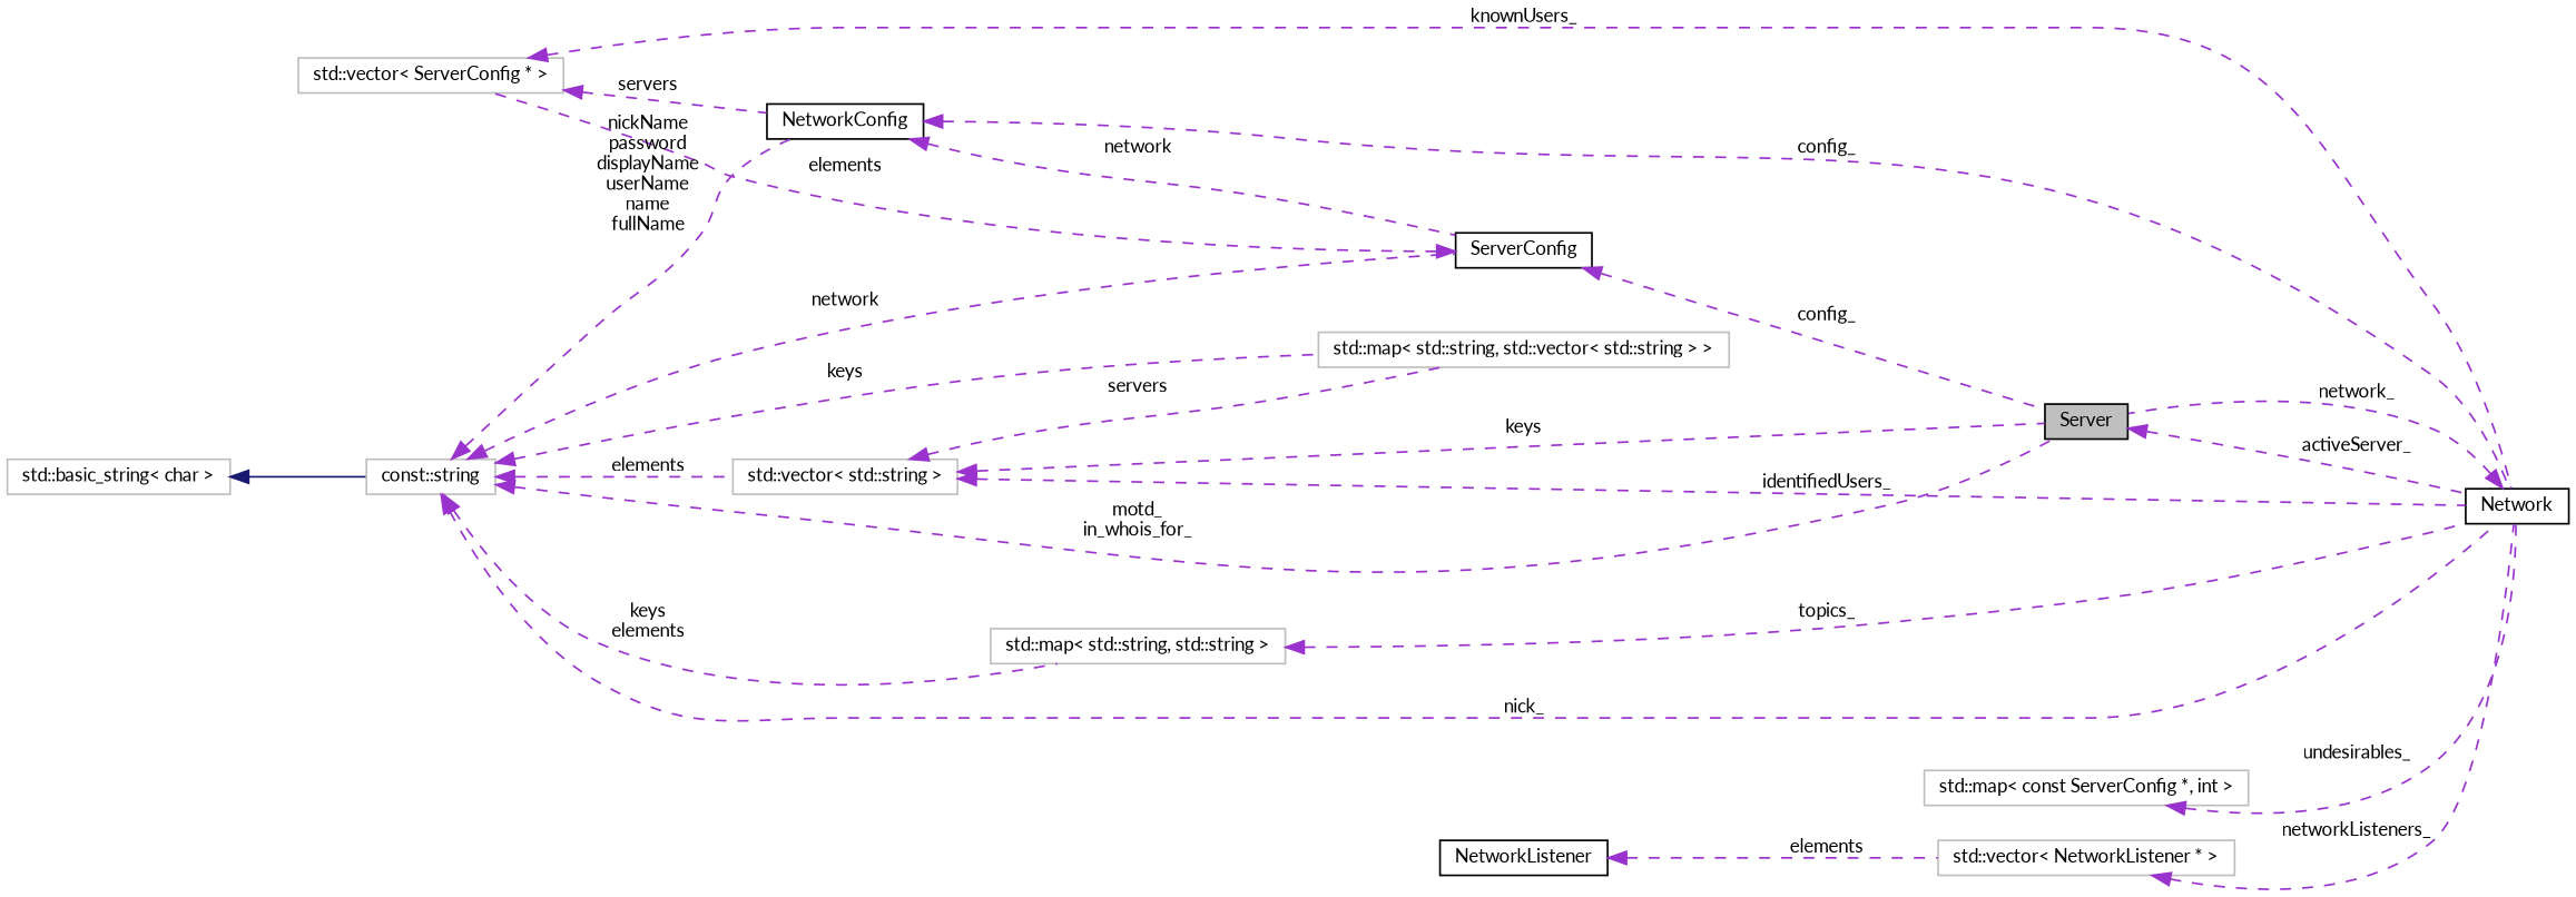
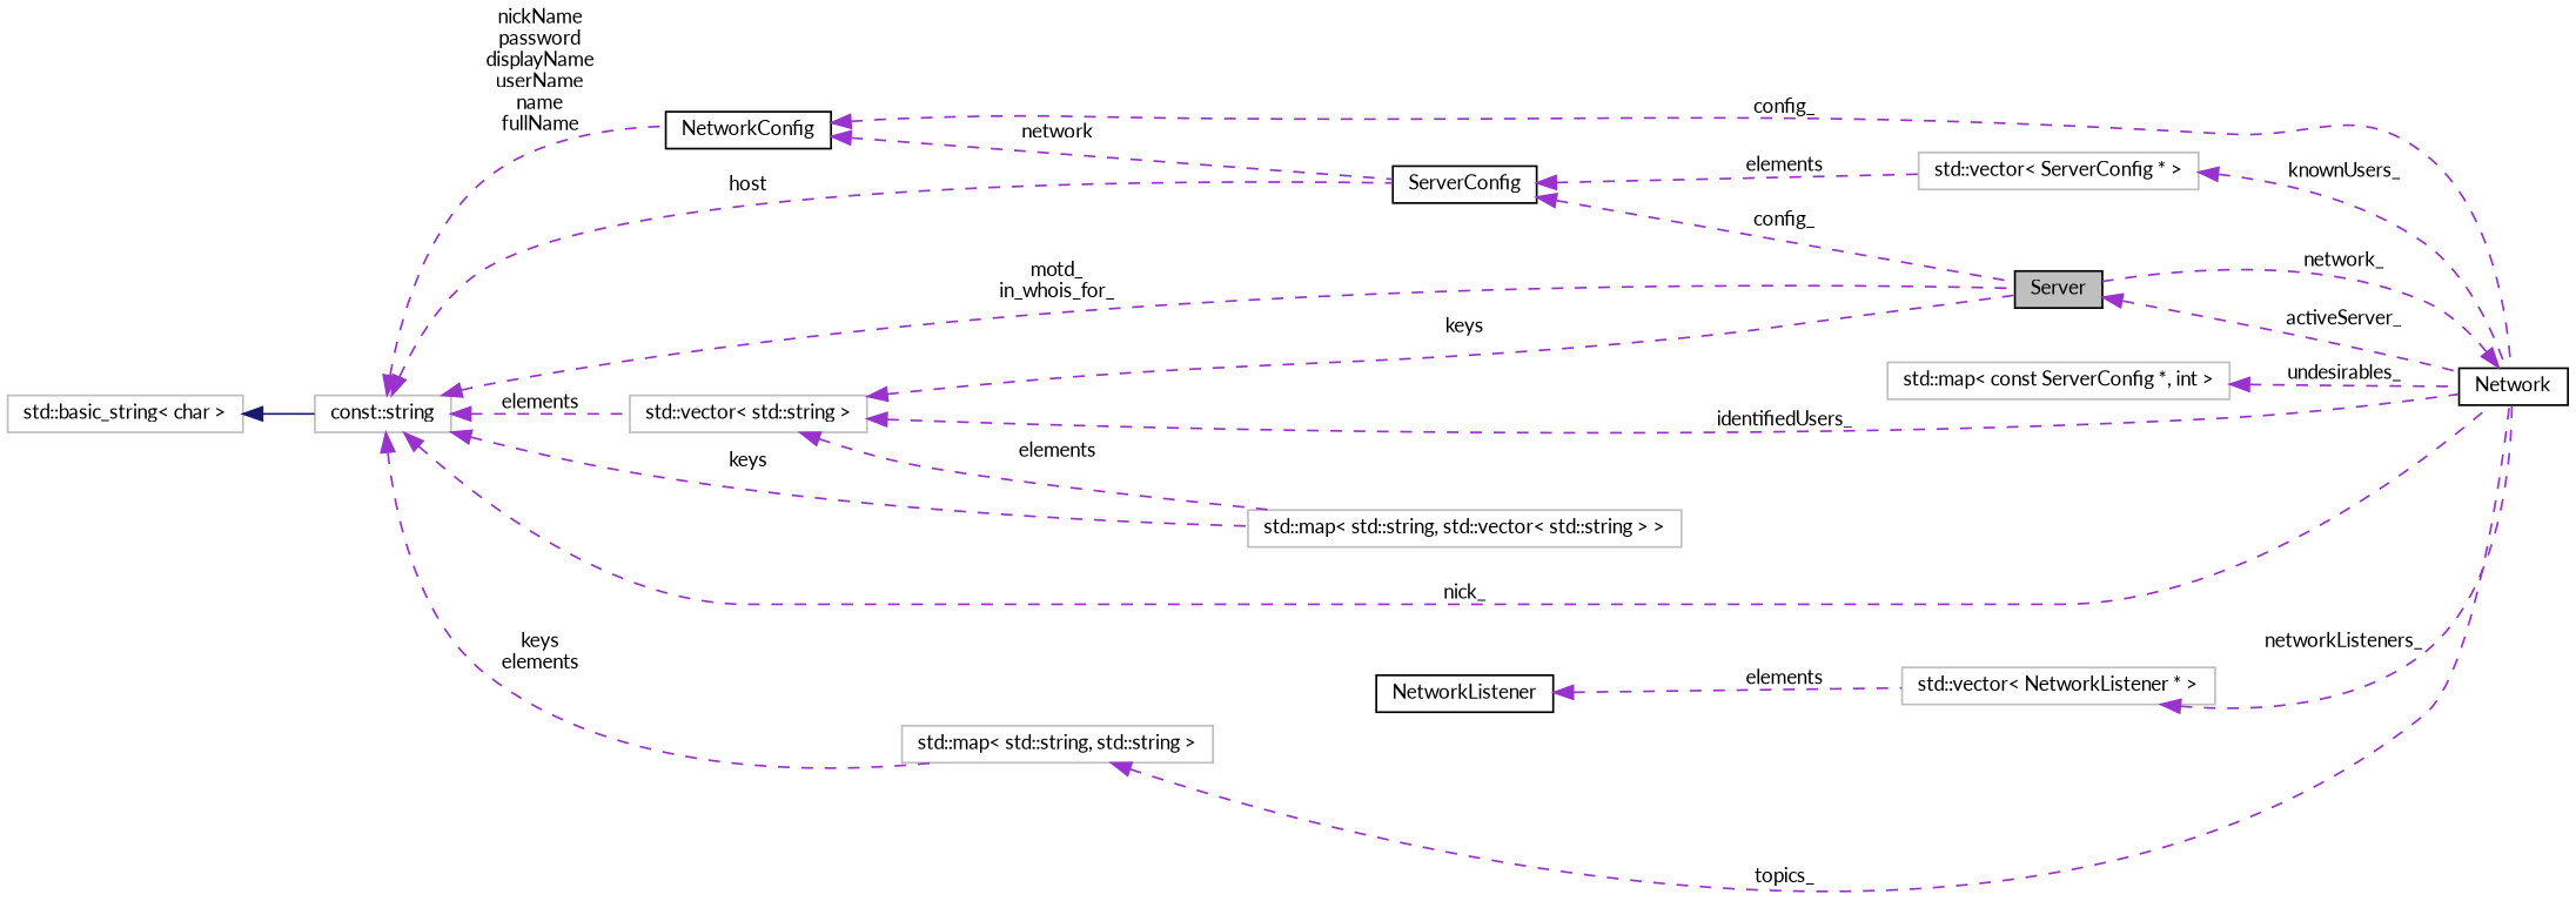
  digraph {
    fontname=Lato
    rankdir=LR
    node [color=grey75 fillcolor=white fontname=Lato fontsize=10 shape=record style=filled]
    edge [color=darkorchid3 dir=back fontname=Lato fontsize=10 labelfontname=Helvetica labelfontsize=10 style=dashed]
    n1 [color=black fillcolor=grey75 fontcolor=black height=0.2 label=Server width=0.4]
    n2 [color=black height=0.2 label=Network width=0.4]
    n3 [color=black height=0.2 label=ServerConfig width=0.4]
    n4 [height=0.2 label="std::vector\< ServerConfig * \>" width=0.4]
    n5 [color=black height=0.2 label=NetworkConfig width=0.4]
    n6 [height=0.2 label="std::map\< const ServerConfig *, int \>" width=0.4]
    n7 [height=0.2 label="const::string" width=0.4]
    n8 [height=0.2 label="std::map\< std::string, std::vector\< std::string \> \>" width=0.4]
    n9 [height=0.2 label="std::vector\< std::string \>" width=0.4]
    n10 [height=0.2 label="std::map\< std::string, std::string \>" width=0.4]
    n11 [height=0.2 label="std::basic_string\< char \>" width=0.4]
    n12 [height=0.2 label="std::vector\< NetworkListener * \>" width=0.4]
    n13 [color=black height=0.2 label=NetworkListener width=0.4]
    n1 -> n2 [label=activeServer_]
    n2 -> n1 [label=network_]
    n3 -> n1 [label=config_]
    n3 -> n4 [label=elements]
    n4 -> n2 [label=knownUsers_]
-   n4 -> n5 [label=servers]
    n5 -> n2 [label=config_]
    n5 -> n3 [label=network]
    n6 -> n2 [label=undesirables_]
    n7 -> n1 [label="motd_\nin_whois_for_"]
    n7 -> n2 [label=nick_]
-   n7 -> n3 [label=network]
+   n7 -> n3 [label=host]
    n7 -> n5 [label="nickName\npassword\ndisplayName\nuserName\nname\nfullName"]
    n7 -> n8 [label=keys]
    n7 -> n9 [label=elements]
    n7 -> n10 [label="keys\nelements"]
    n9 -> n1 [label=keys]
    n9 -> n2 [label=identifiedUsers_]
-   n9 -> n8 [label=servers]
+   n9 -> n8 [label=elements]
    n10 -> n2 [label=topics_]
    n11 -> n7 [color=midnightblue style=solid]
    n12 -> n2 [label=networkListeners_]
    n13 -> n12 [label=elements]
  }
